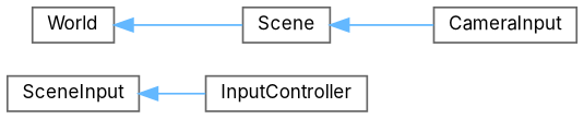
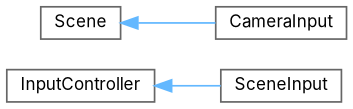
  digraph {
    fontname=Inter
    rankdir=LR
    node [color=grey40 fillcolor=white fontname=Inter fontsize=10 shape=box style=filled]
    edge [color=steelblue1 dir=back fontname=Inter fontsize=10 labelfontname=Helvetica labelfontsize=10 style=solid]
    n1 [height=0.2 label=InputController width=0.4]
    n2 [height=0.2 label=SceneInput width=0.4]
    n3 [height=0.2 label=CameraInput width=0.4]
-   n4 [height=0.2 label=World width=0.4]
    n5 [height=0.2 label=Scene width=0.4]
-   n2 -> n1
-   n4 -> n5
+   n1 -> n2
    n5 -> n3
  }
